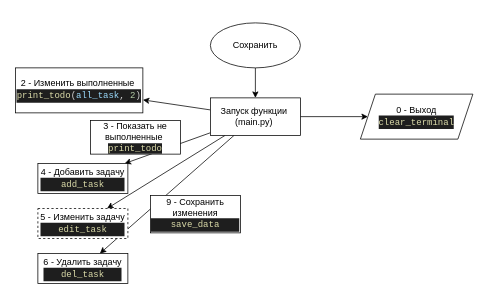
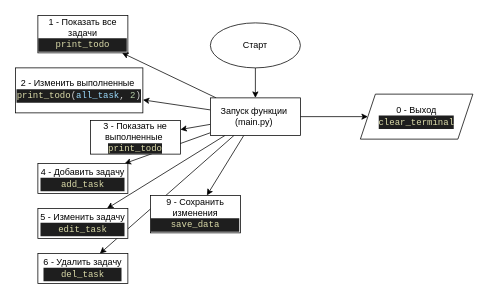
  <mxCell id="0" />
  <mxCell id="1" parent="0" />
  <mxCell id="2" value="" style="edgeStyle=none;html=1;" parent="1" source="3" target="12" edge="1"><mxGeometry relative="1" as="geometry" /></mxCell>
- <mxCell id="3" value="Сохранить" style="ellipse;whiteSpace=wrap;html=1;" parent="1" vertex="1"><mxGeometry x="280" y="30" width="120" height="60" as="geometry" /></mxCell>
+ <mxCell id="3" value="Старт" style="ellipse;whiteSpace=wrap;html=1;" parent="1" vertex="1"><mxGeometry x="280" y="30" width="120" height="60" as="geometry" /></mxCell>
+ <mxCell id="4" value="" style="edgeStyle=none;html=1;" parent="1" source="12" target="13" edge="1"><mxGeometry relative="1" as="geometry" /></mxCell>
  <mxCell id="5" value="" style="edgeStyle=none;html=1;" parent="1" source="12" target="14" edge="1"><mxGeometry relative="1" as="geometry" /></mxCell>
+ <mxCell id="6" value="" style="edgeStyle=none;html=1;" parent="1" source="12" target="15" edge="1"><mxGeometry relative="1" as="geometry" /></mxCell>
  <mxCell id="7" value="" style="edgeStyle=none;html=1;" parent="1" source="12" target="16" edge="1"><mxGeometry relative="1" as="geometry" /></mxCell>
  <mxCell id="8" value="" style="edgeStyle=none;html=1;" parent="1" source="12" target="17" edge="1"><mxGeometry relative="1" as="geometry" /></mxCell>
  <mxCell id="9" value="" style="edgeStyle=none;html=1;" parent="1" source="12" target="18" edge="1"><mxGeometry relative="1" as="geometry" /></mxCell>
+ <mxCell id="10" value="" style="edgeStyle=none;html=1;" parent="1" source="12" target="19" edge="1"><mxGeometry relative="1" as="geometry" /></mxCell>
  <mxCell id="11" value="" style="edgeStyle=none;html=1;" parent="1" source="12" target="20" edge="1"><mxGeometry relative="1" as="geometry" /></mxCell>
  <mxCell id="12" value="Запуск функции&amp;nbsp; (main.py)&amp;nbsp;" style="whiteSpace=wrap;html=1;" parent="1" vertex="1"><mxGeometry x="280" y="130" width="120" height="50" as="geometry" /></mxCell>
+ <mxCell id="13" value="1 - Показать все задачи&lt;br&gt;&lt;div style=&quot;color: rgb(212 , 212 , 212) ; background-color: rgb(30 , 30 , 30) ; font-family: &amp;#34;menlo&amp;#34; , &amp;#34;monaco&amp;#34; , &amp;#34;courier new&amp;#34; , monospace ; line-height: 18px&quot;&gt;&lt;span style=&quot;color: #dcdcaa&quot;&gt;print_todo&lt;/span&gt;&lt;/div&gt;" style="whiteSpace=wrap;html=1;" parent="1" vertex="1"><mxGeometry x="50" width="120" height="50" as="geometry" y="20" /></mxCell>
  <mxCell id="14" value="2 - Изменить выполненные&amp;nbsp;&lt;br&gt;&lt;div style=&quot;color: rgb(212 , 212 , 212) ; background-color: rgb(30 , 30 , 30) ; font-family: &amp;#34;menlo&amp;#34; , &amp;#34;monaco&amp;#34; , &amp;#34;courier new&amp;#34; , monospace ; line-height: 18px&quot;&gt;&lt;span style=&quot;color: #dcdcaa&quot;&gt;print_todo&lt;/span&gt;(&lt;span style=&quot;color: #9cdcfe&quot;&gt;all_task&lt;/span&gt;, &lt;span style=&quot;color: #b5cea8&quot;&gt;2&lt;/span&gt;)&lt;/div&gt;" style="whiteSpace=wrap;html=1;" parent="1" vertex="1"><mxGeometry x="20" y="90" width="170" height="60" as="geometry" /></mxCell>
  <mxCell id="15" value="3 - Показать не выполненные&amp;nbsp;&lt;br&gt;&lt;span style=&quot;color: rgb(220 , 220 , 170) ; background-color: rgb(30 , 30 , 30) ; font-family: &amp;#34;menlo&amp;#34; , &amp;#34;monaco&amp;#34; , &amp;#34;courier new&amp;#34; , monospace&quot;&gt;print_todo&lt;/span&gt;" style="whiteSpace=wrap;html=1;" parent="1" vertex="1"><mxGeometry x="120" y="160" width="120" height="45" as="geometry" /></mxCell>
  <mxCell id="16" value="4 - Добавить задачу&lt;br&gt;&lt;div style=&quot;color: rgb(212 , 212 , 212) ; background-color: rgb(30 , 30 , 30) ; font-family: &amp;#34;menlo&amp;#34; , &amp;#34;monaco&amp;#34; , &amp;#34;courier new&amp;#34; , monospace ; line-height: 18px&quot;&gt;&lt;span style=&quot;color: #dcdcaa&quot;&gt;add_task&lt;/span&gt;&lt;/div&gt;" style="whiteSpace=wrap;html=1;" parent="1" vertex="1"><mxGeometry x="50" y="217.5" width="120" height="40" as="geometry" /></mxCell>
- <mxCell id="17" value="5 - Изменить задачу&lt;br&gt;&lt;div style=&quot;color: rgb(212 , 212 , 212) ; background-color: rgb(30 , 30 , 30) ; font-family: &amp;#34;menlo&amp;#34; , &amp;#34;monaco&amp;#34; , &amp;#34;courier new&amp;#34; , monospace ; line-height: 18px&quot;&gt;&lt;span style=&quot;color: #dcdcaa&quot;&gt;edit_task&lt;/span&gt;&lt;/div&gt;" style="whiteSpace=wrap;html=1;dashed=1;" parent="1" vertex="1"><mxGeometry x="50" y="277.5" width="120" height="40" as="geometry" /></mxCell>
+ <mxCell id="17" value="5 - Изменить задачу&lt;br&gt;&lt;div style=&quot;color: rgb(212 , 212 , 212) ; background-color: rgb(30 , 30 , 30) ; font-family: &amp;#34;menlo&amp;#34; , &amp;#34;monaco&amp;#34; , &amp;#34;courier new&amp;#34; , monospace ; line-height: 18px&quot;&gt;&lt;span style=&quot;color: #dcdcaa&quot;&gt;edit_task&lt;/span&gt;&lt;/div&gt;" style="whiteSpace=wrap;html=1;" parent="1" vertex="1"><mxGeometry x="50" y="277.5" width="120" height="40" as="geometry" /></mxCell>
  <mxCell id="18" value="6 - Удалить задачу&lt;br&gt;&lt;div style=&quot;color: rgb(212 , 212 , 212) ; background-color: rgb(30 , 30 , 30) ; font-family: &amp;#34;menlo&amp;#34; , &amp;#34;monaco&amp;#34; , &amp;#34;courier new&amp;#34; , monospace ; line-height: 18px&quot;&gt;&lt;span style=&quot;color: #dcdcaa&quot;&gt;del_task&lt;/span&gt;&lt;/div&gt;" style="whiteSpace=wrap;html=1;" parent="1" vertex="1"><mxGeometry x="50" y="337.5" width="120" height="40" as="geometry" /></mxCell>
  <mxCell id="19" value="9 - Сохранить изменения&lt;br&gt;&lt;div style=&quot;color: rgb(212 , 212 , 212) ; background-color: rgb(30 , 30 , 30) ; font-family: &amp;#34;menlo&amp;#34; , &amp;#34;monaco&amp;#34; , &amp;#34;courier new&amp;#34; , monospace ; line-height: 18px&quot;&gt;&lt;span style=&quot;color: #dcdcaa&quot;&gt;save_data&lt;/span&gt;&lt;/div&gt;" style="whiteSpace=wrap;html=1;" parent="1" vertex="1"><mxGeometry x="200" y="260" width="120" height="50" as="geometry" /></mxCell>
  <mxCell id="20" value="0 - Выход&lt;br&gt;&lt;div style=&quot;color: rgb(212 , 212 , 212) ; background-color: rgb(30 , 30 , 30) ; font-family: &amp;#34;menlo&amp;#34; , &amp;#34;monaco&amp;#34; , &amp;#34;courier new&amp;#34; , monospace ; line-height: 18px&quot;&gt;&lt;span style=&quot;color: #dcdcaa&quot;&gt;clear_terminal&lt;/span&gt;&lt;/div&gt;" style="shape=parallelogram;perimeter=parallelogramPerimeter;whiteSpace=wrap;html=1;fixedSize=1;" parent="1" vertex="1"><mxGeometry x="480" y="125" width="150" height="60" as="geometry" /></mxCell>
